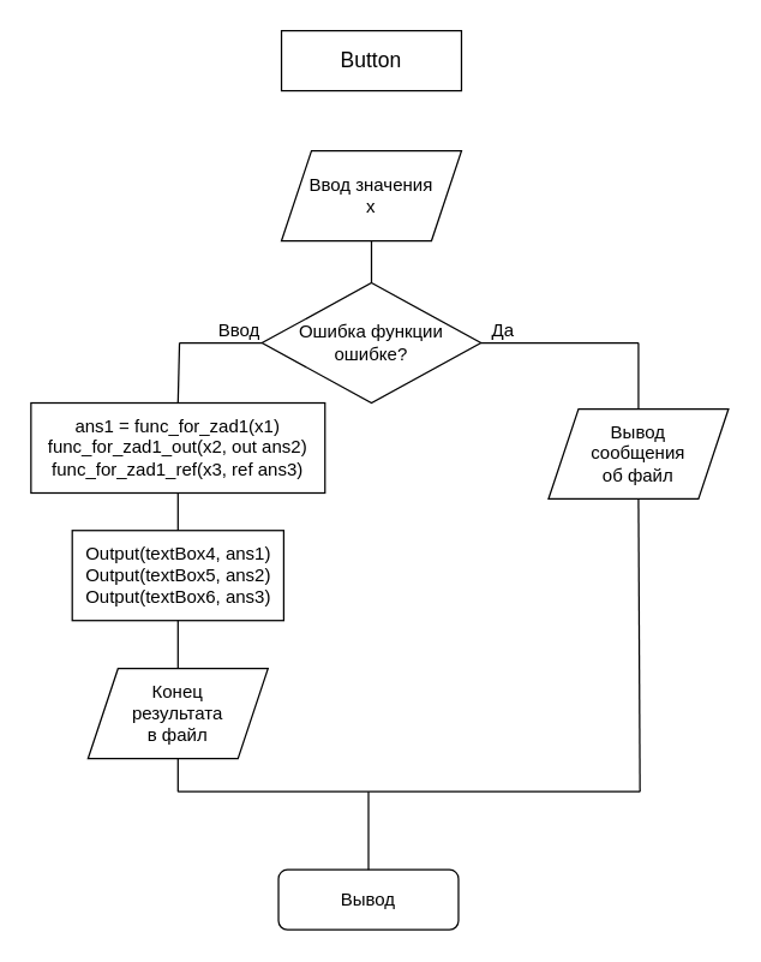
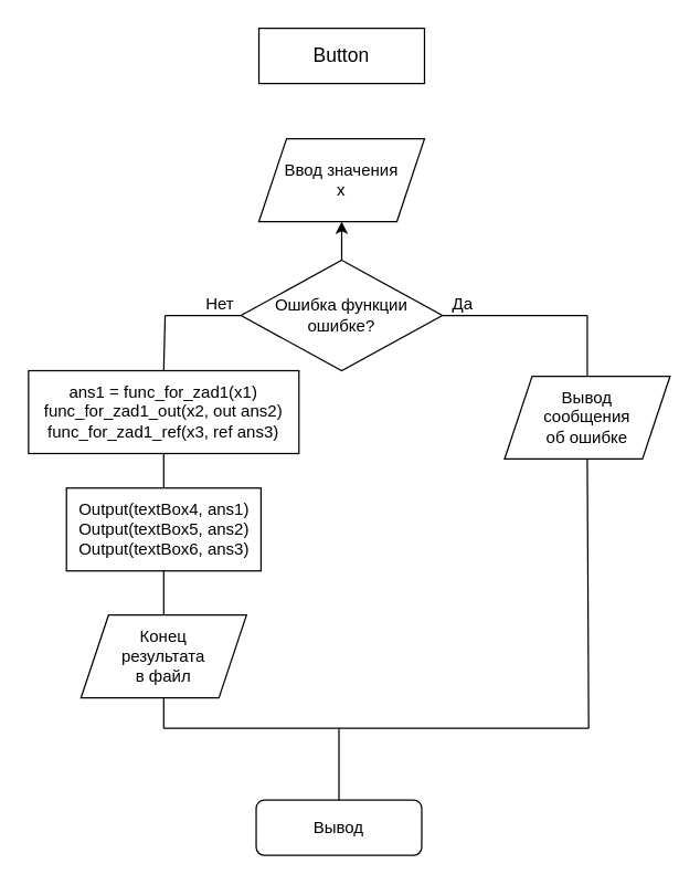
  <mxCell id="0" />
  <mxCell id="1" parent="0" />
  <mxCell id="2" value="Button" style="whiteSpace=wrap;html=1;fontSize=14;glass=0;strokeWidth=1;shadow=0;rounded=0;" parent="1" vertex="1"><mxGeometry x="187" y="20" width="120" height="40" as="geometry" /></mxCell>
  <mxCell id="3" value="Вывод" style="rounded=1;whiteSpace=wrap;html=1;fontSize=12;glass=0;strokeWidth=1;shadow=0;" parent="1" vertex="1"><mxGeometry x="185" y="579" width="120" height="40" as="geometry" /></mxCell>
  <mxCell id="4" value="Ввод значения&lt;br&gt;x" style="shape=parallelogram;perimeter=parallelogramPerimeter;whiteSpace=wrap;html=1;fixedSize=1;" vertex="1" parent="1"><mxGeometry x="187" y="100" width="120" height="60" as="geometry" /></mxCell>
  <mxCell id="5" value="Ошибка функции&lt;br&gt;ошибке?" style="rhombus;whiteSpace=wrap;html=1;" vertex="1" parent="1"><mxGeometry x="174" y="188" width="146" height="80" as="geometry" /></mxCell>
- <mxCell id="6" value="" style="endArrow=none;html=1;rounded=0;entryX=0.5;entryY=1;entryDx=0;entryDy=0;exitX=0.5;exitY=0;exitDx=0;exitDy=0;" edge="1" parent="1" source="5" target="4"><mxGeometry width="50" height="50" relative="1" as="geometry"><mxPoint x="246" y="187" as="sourcePoint" /><mxPoint x="463" y="245" as="targetPoint" /></mxGeometry></mxCell>
- <mxCell id="7" value="Вывод&lt;br&gt;сообщения&lt;br&gt;об файл" style="shape=parallelogram;perimeter=parallelogramPerimeter;whiteSpace=wrap;html=1;fixedSize=1;" vertex="1" parent="1"><mxGeometry x="365" y="272" width="120" height="60" as="geometry" /></mxCell>
+ <mxCell id="6" value="" style="endArrow=classic;html=1;rounded=0;entryX=0.5;entryY=1;entryDx=0;entryDy=0;exitX=0.5;exitY=0;exitDx=0;exitDy=0;" edge="1" parent="1" source="5" target="4"><mxGeometry width="50" height="50" relative="1" as="geometry"><mxPoint x="246" y="187" as="sourcePoint" /><mxPoint x="463" y="245" as="targetPoint" /></mxGeometry></mxCell>
+ <mxCell id="7" value="Вывод&lt;br&gt;сообщения&lt;br&gt;об ошибке" style="shape=parallelogram;perimeter=parallelogramPerimeter;whiteSpace=wrap;html=1;fixedSize=1;" vertex="1" parent="1"><mxGeometry x="365" y="272" width="120" height="60" as="geometry" /></mxCell>
  <mxCell id="8" value="" style="endArrow=none;html=1;rounded=0;exitX=1;exitY=0.5;exitDx=0;exitDy=0;" edge="1" parent="1" source="5"><mxGeometry width="50" height="50" relative="1" as="geometry"><mxPoint x="413" y="295" as="sourcePoint" /><mxPoint x="425" y="228" as="targetPoint" /></mxGeometry></mxCell>
  <mxCell id="9" value="" style="endArrow=none;html=1;rounded=0;exitX=0.5;exitY=0;exitDx=0;exitDy=0;" edge="1" parent="1" source="7"><mxGeometry width="50" height="50" relative="1" as="geometry"><mxPoint x="413" y="295" as="sourcePoint" /><mxPoint x="425" y="228" as="targetPoint" /></mxGeometry></mxCell>
  <mxCell id="10" value="Да" style="text;html=1;strokeColor=none;fillColor=none;align=center;verticalAlign=middle;whiteSpace=wrap;rounded=0;" vertex="1" parent="1"><mxGeometry x="305" y="205" width="60" height="30" as="geometry" /></mxCell>
  <mxCell id="11" value="" style="endArrow=none;html=1;rounded=0;entryX=0;entryY=0.5;entryDx=0;entryDy=0;" edge="1" parent="1" target="5"><mxGeometry width="50" height="50" relative="1" as="geometry"><mxPoint x="119" y="228" as="sourcePoint" /><mxPoint x="249" y="259" as="targetPoint" /></mxGeometry></mxCell>
- <mxCell id="12" value="Ввод" style="text;html=1;strokeColor=none;fillColor=none;align=center;verticalAlign=middle;whiteSpace=wrap;rounded=0;" vertex="1" parent="1"><mxGeometry x="129" y="205" width="60" height="30" as="geometry" /></mxCell>
+ <mxCell id="12" value="Нет" style="text;html=1;strokeColor=none;fillColor=none;align=center;verticalAlign=middle;whiteSpace=wrap;rounded=0;" vertex="1" parent="1"><mxGeometry x="129" y="205" width="60" height="30" as="geometry" /></mxCell>
  <mxCell id="13" value="ans1 = func_for_zad1(x1)&lt;br&gt;func_for_zad1_out(x2, out ans2)&lt;br&gt;func_for_zad1_ref(x3, ref ans3)" style="rounded=0;whiteSpace=wrap;html=1;" vertex="1" parent="1"><mxGeometry x="20" y="268" width="196" height="60" as="geometry" /></mxCell>
  <mxCell id="14" value="" style="endArrow=none;html=1;rounded=0;entryX=0.5;entryY=0;entryDx=0;entryDy=0;" edge="1" parent="1" target="13"><mxGeometry width="50" height="50" relative="1" as="geometry"><mxPoint x="119" y="228" as="sourcePoint" /><mxPoint x="264" y="304" as="targetPoint" /></mxGeometry></mxCell>
  <mxCell id="15" value="Output(textBox4, ans1)&lt;br&gt;Output(textBox5, ans2)&lt;br&gt;Output(textBox6, ans3)" style="rounded=0;whiteSpace=wrap;html=1;" vertex="1" parent="1"><mxGeometry x="47.5" y="353" width="141" height="60" as="geometry" /></mxCell>
  <mxCell id="16" value="" style="endArrow=none;html=1;rounded=0;exitX=0.5;exitY=0;exitDx=0;exitDy=0;entryX=0.5;entryY=1;entryDx=0;entryDy=0;" edge="1" parent="1" source="15" target="13"><mxGeometry width="50" height="50" relative="1" as="geometry"><mxPoint x="205" y="383" as="sourcePoint" /><mxPoint x="255" y="333" as="targetPoint" /></mxGeometry></mxCell>
  <mxCell id="17" value="Конец&lt;br&gt;результата&lt;br&gt;в файл" style="shape=parallelogram;perimeter=parallelogramPerimeter;whiteSpace=wrap;html=1;fixedSize=1;" vertex="1" parent="1"><mxGeometry x="58" y="445" width="120" height="60" as="geometry" /></mxCell>
  <mxCell id="18" value="" style="endArrow=none;html=1;rounded=0;exitX=0.5;exitY=1;exitDx=0;exitDy=0;entryX=0.5;entryY=0;entryDx=0;entryDy=0;" edge="1" parent="1" source="15" target="17"><mxGeometry width="50" height="50" relative="1" as="geometry"><mxPoint x="205" y="383" as="sourcePoint" /><mxPoint x="255" y="333" as="targetPoint" /></mxGeometry></mxCell>
  <mxCell id="19" value="" style="endArrow=none;html=1;rounded=0;exitX=0.5;exitY=1;exitDx=0;exitDy=0;" edge="1" parent="1" source="17"><mxGeometry width="50" height="50" relative="1" as="geometry"><mxPoint x="205" y="383" as="sourcePoint" /><mxPoint x="118" y="527" as="targetPoint" /></mxGeometry></mxCell>
  <mxCell id="20" value="" style="endArrow=none;html=1;rounded=0;" edge="1" parent="1"><mxGeometry width="50" height="50" relative="1" as="geometry"><mxPoint x="118" y="527" as="sourcePoint" /><mxPoint x="426" y="527" as="targetPoint" /></mxGeometry></mxCell>
  <mxCell id="21" value="" style="endArrow=none;html=1;rounded=0;entryX=0.5;entryY=1;entryDx=0;entryDy=0;" edge="1" parent="1" target="7"><mxGeometry width="50" height="50" relative="1" as="geometry"><mxPoint x="426" y="527" as="sourcePoint" /><mxPoint x="255" y="333" as="targetPoint" /></mxGeometry></mxCell>
  <mxCell id="22" value="" style="endArrow=none;html=1;rounded=0;exitX=0.5;exitY=0;exitDx=0;exitDy=0;" edge="1" parent="1" source="3"><mxGeometry width="50" height="50" relative="1" as="geometry"><mxPoint x="113" y="572" as="sourcePoint" /><mxPoint x="245" y="527" as="targetPoint" /></mxGeometry></mxCell>
